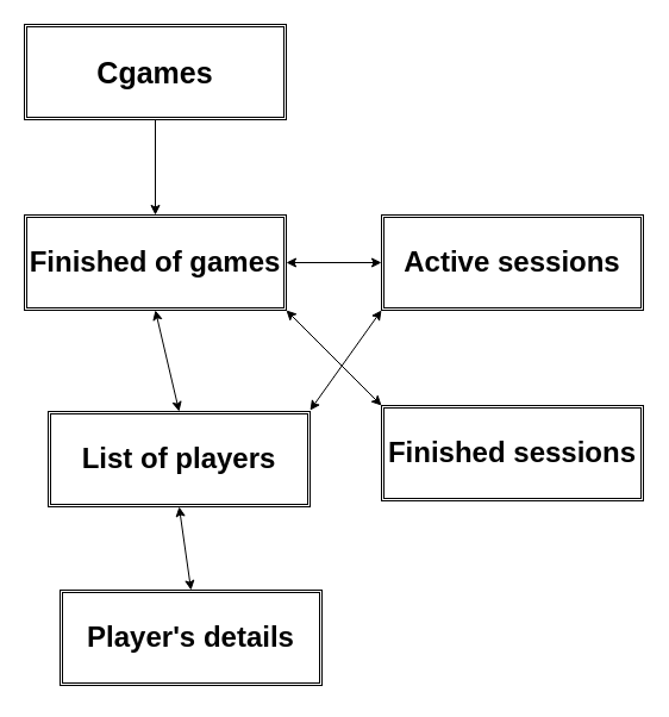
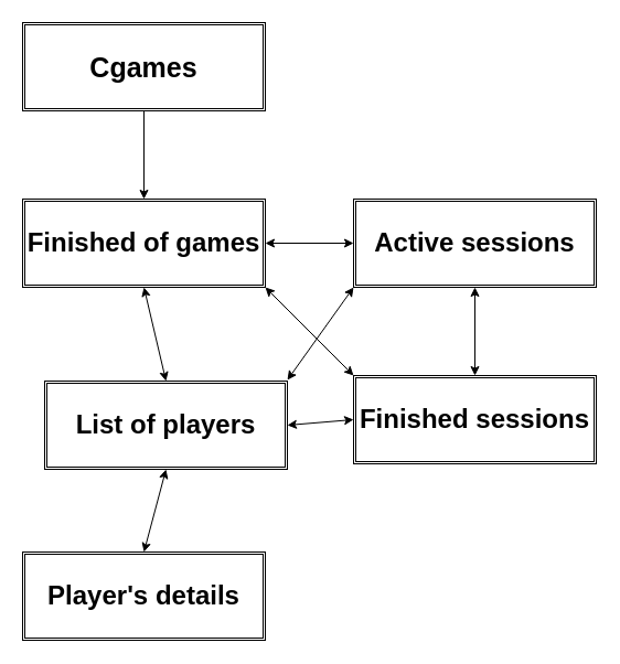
  <mxCell id="0" />
  <mxCell id="1" parent="0" />
  <mxCell id="2" value="" style="edgeStyle=orthogonalEdgeStyle;rounded=0;orthogonalLoop=1;jettySize=auto;html=1;" parent="1" source="3" target="4" edge="1"><mxGeometry relative="1" as="geometry" /></mxCell>
  <mxCell id="3" value="&lt;h1 style=&quot;font-size: 25px&quot;&gt;&lt;font style=&quot;font-size: 25px&quot;&gt;C&lt;font style=&quot;font-size: 25px&quot;&gt;games&lt;/font&gt;&lt;/font&gt;&lt;/h1&gt;" style="shape=ext;double=1;rounded=0;whiteSpace=wrap;html=1;" parent="1" vertex="1"><mxGeometry x="20" y="20" width="220" height="80" as="geometry" /></mxCell>
  <mxCell id="4" value="&lt;h1&gt;Finished of games&lt;/h1&gt;" style="shape=ext;double=1;rounded=0;whiteSpace=wrap;html=1;" parent="1" vertex="1"><mxGeometry x="20" y="180" width="220" height="80" as="geometry" /></mxCell>
  <mxCell id="5" value="&lt;h1&gt;Active sessions&lt;br&gt;&lt;/h1&gt;" style="shape=ext;double=1;rounded=0;whiteSpace=wrap;html=1;" parent="1" vertex="1"><mxGeometry x="320" y="180" width="220" height="80" as="geometry" /></mxCell>
  <mxCell id="6" value="&lt;h1&gt;Finished sessions&lt;br&gt;&lt;/h1&gt;" style="shape=ext;double=1;rounded=0;whiteSpace=wrap;html=1;" parent="1" vertex="1"><mxGeometry x="320" y="340" width="220" height="80" as="geometry" /></mxCell>
  <mxCell id="7" value="&lt;h1&gt;List of players&lt;br&gt;&lt;/h1&gt;" style="shape=ext;double=1;rounded=0;whiteSpace=wrap;html=1;" parent="1" vertex="1"><mxGeometry x="40" y="345" width="220" height="80" as="geometry" /></mxCell>
- <mxCell id="8" value="&lt;h1&gt;Player's details&lt;br&gt;&lt;/h1&gt;" style="shape=ext;double=1;rounded=0;whiteSpace=wrap;html=1;" parent="1" vertex="1"><mxGeometry x="50" y="495" width="220" height="80" as="geometry" /></mxCell>
+ <mxCell id="8" value="&lt;h1&gt;Player's details&lt;br&gt;&lt;/h1&gt;" style="shape=ext;double=1;rounded=0;whiteSpace=wrap;html=1;" parent="1" vertex="1"><mxGeometry x="20" y="500" width="220" height="80" as="geometry" /></mxCell>
  <mxCell id="9" value="" style="endArrow=classic;startArrow=classic;html=1;exitX=0.5;exitY=0;exitDx=0;exitDy=0;entryX=0.5;entryY=1;entryDx=0;entryDy=0;" parent="1" source="7" target="4" edge="1"><mxGeometry width="50" height="50" relative="1" as="geometry"><mxPoint x="20" y="490" as="sourcePoint" /><mxPoint x="70" y="440" as="targetPoint" /></mxGeometry></mxCell>
+ <mxCell id="10" value="" style="endArrow=classic;startArrow=classic;html=1;exitX=0;exitY=0.5;exitDx=0;exitDy=0;entryX=1;entryY=0.5;entryDx=0;entryDy=0;" parent="1" source="6" target="7" edge="1"><mxGeometry width="50" height="50" relative="1" as="geometry"><mxPoint x="20" y="490" as="sourcePoint" /><mxPoint x="70" y="440" as="targetPoint" /></mxGeometry></mxCell>
+ <mxCell id="11" value="" style="endArrow=classic;startArrow=classic;html=1;exitX=0.5;exitY=0;exitDx=0;exitDy=0;entryX=0.5;entryY=1;entryDx=0;entryDy=0;" parent="1" source="6" target="5" edge="1"><mxGeometry width="50" height="50" relative="1" as="geometry"><mxPoint x="20" y="490" as="sourcePoint" /><mxPoint x="70" y="440" as="targetPoint" /></mxGeometry></mxCell>
  <mxCell id="12" value="" style="endArrow=classic;startArrow=classic;html=1;exitX=0;exitY=0.5;exitDx=0;exitDy=0;entryX=1;entryY=0.5;entryDx=0;entryDy=0;" parent="1" source="5" target="4" edge="1"><mxGeometry width="50" height="50" relative="1" as="geometry"><mxPoint x="20" y="490" as="sourcePoint" /><mxPoint x="70" y="440" as="targetPoint" /></mxGeometry></mxCell>
  <mxCell id="13" value="" style="endArrow=classic;startArrow=classic;html=1;exitX=0.5;exitY=1;exitDx=0;exitDy=0;entryX=0.5;entryY=0;entryDx=0;entryDy=0;" parent="1" source="7" target="8" edge="1"><mxGeometry width="50" height="50" relative="1" as="geometry"><mxPoint x="20" y="650" as="sourcePoint" /><mxPoint x="70" y="600" as="targetPoint" /></mxGeometry></mxCell>
  <mxCell id="14" value="" style="endArrow=classic;startArrow=classic;html=1;exitX=1;exitY=1;exitDx=0;exitDy=0;exitPerimeter=0;" edge="1" parent="1" source="4"><mxGeometry width="50" height="50" relative="1" as="geometry"><mxPoint x="20" y="650" as="sourcePoint" /><mxPoint x="320" y="340" as="targetPoint" /></mxGeometry></mxCell>
  <mxCell id="15" value="" style="endArrow=classic;startArrow=classic;html=1;entryX=1;entryY=-0.012;entryDx=0;entryDy=0;entryPerimeter=0;" edge="1" parent="1" target="7"><mxGeometry width="50" height="50" relative="1" as="geometry"><mxPoint x="320" y="260" as="sourcePoint" /><mxPoint x="70" y="600" as="targetPoint" /></mxGeometry></mxCell>
